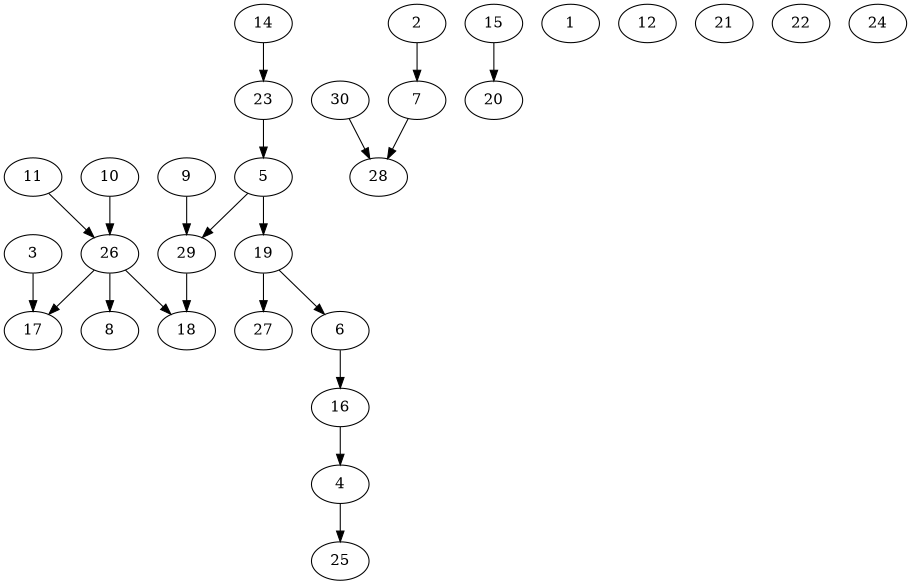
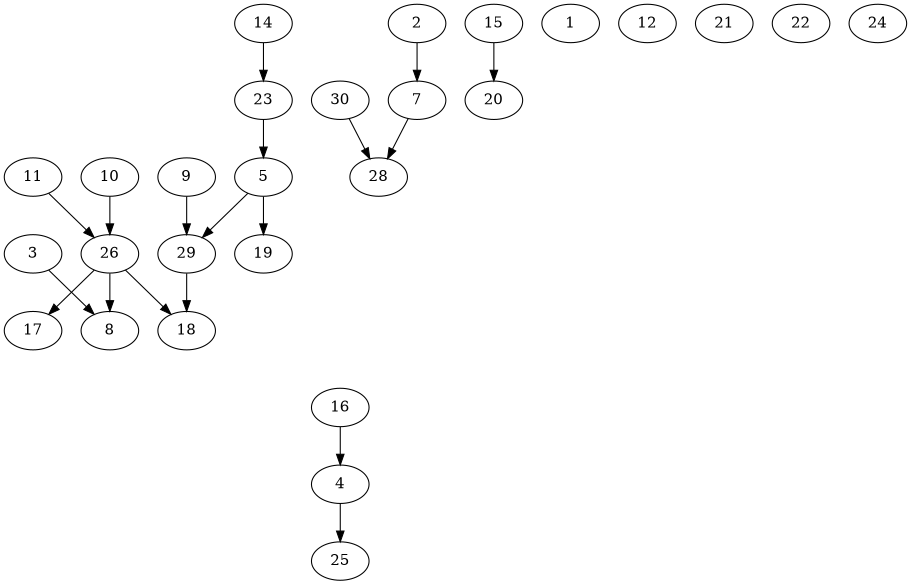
  digraph {
    edge [color=black]
    3
    8
    11
    26
    18
    17
    30
    28
    4
    25
    2
    7
    14
    23
    5
    29
    19
-   6
-   27
    9
    10
    16
    15
    20
    1 [color=black]
    12 [color=black]
    21 [color=black]
    22 [color=black]
    24 [color=black]
-   3 -> 17
+   3 -> 8
    11 -> 26
    26 -> 8
    26 -> 18
    26 -> 17
    30 -> 28
    4 -> 25
    2 -> 7
    7 -> 28
    14 -> 23
    23 -> 5
    5 -> 29
    5 -> 19
    29 -> 18
-   19 -> 6
-   19 -> 27
-   6 -> 16
    9 -> 29
    10 -> 26
    16 -> 4
    15 -> 20
  }
